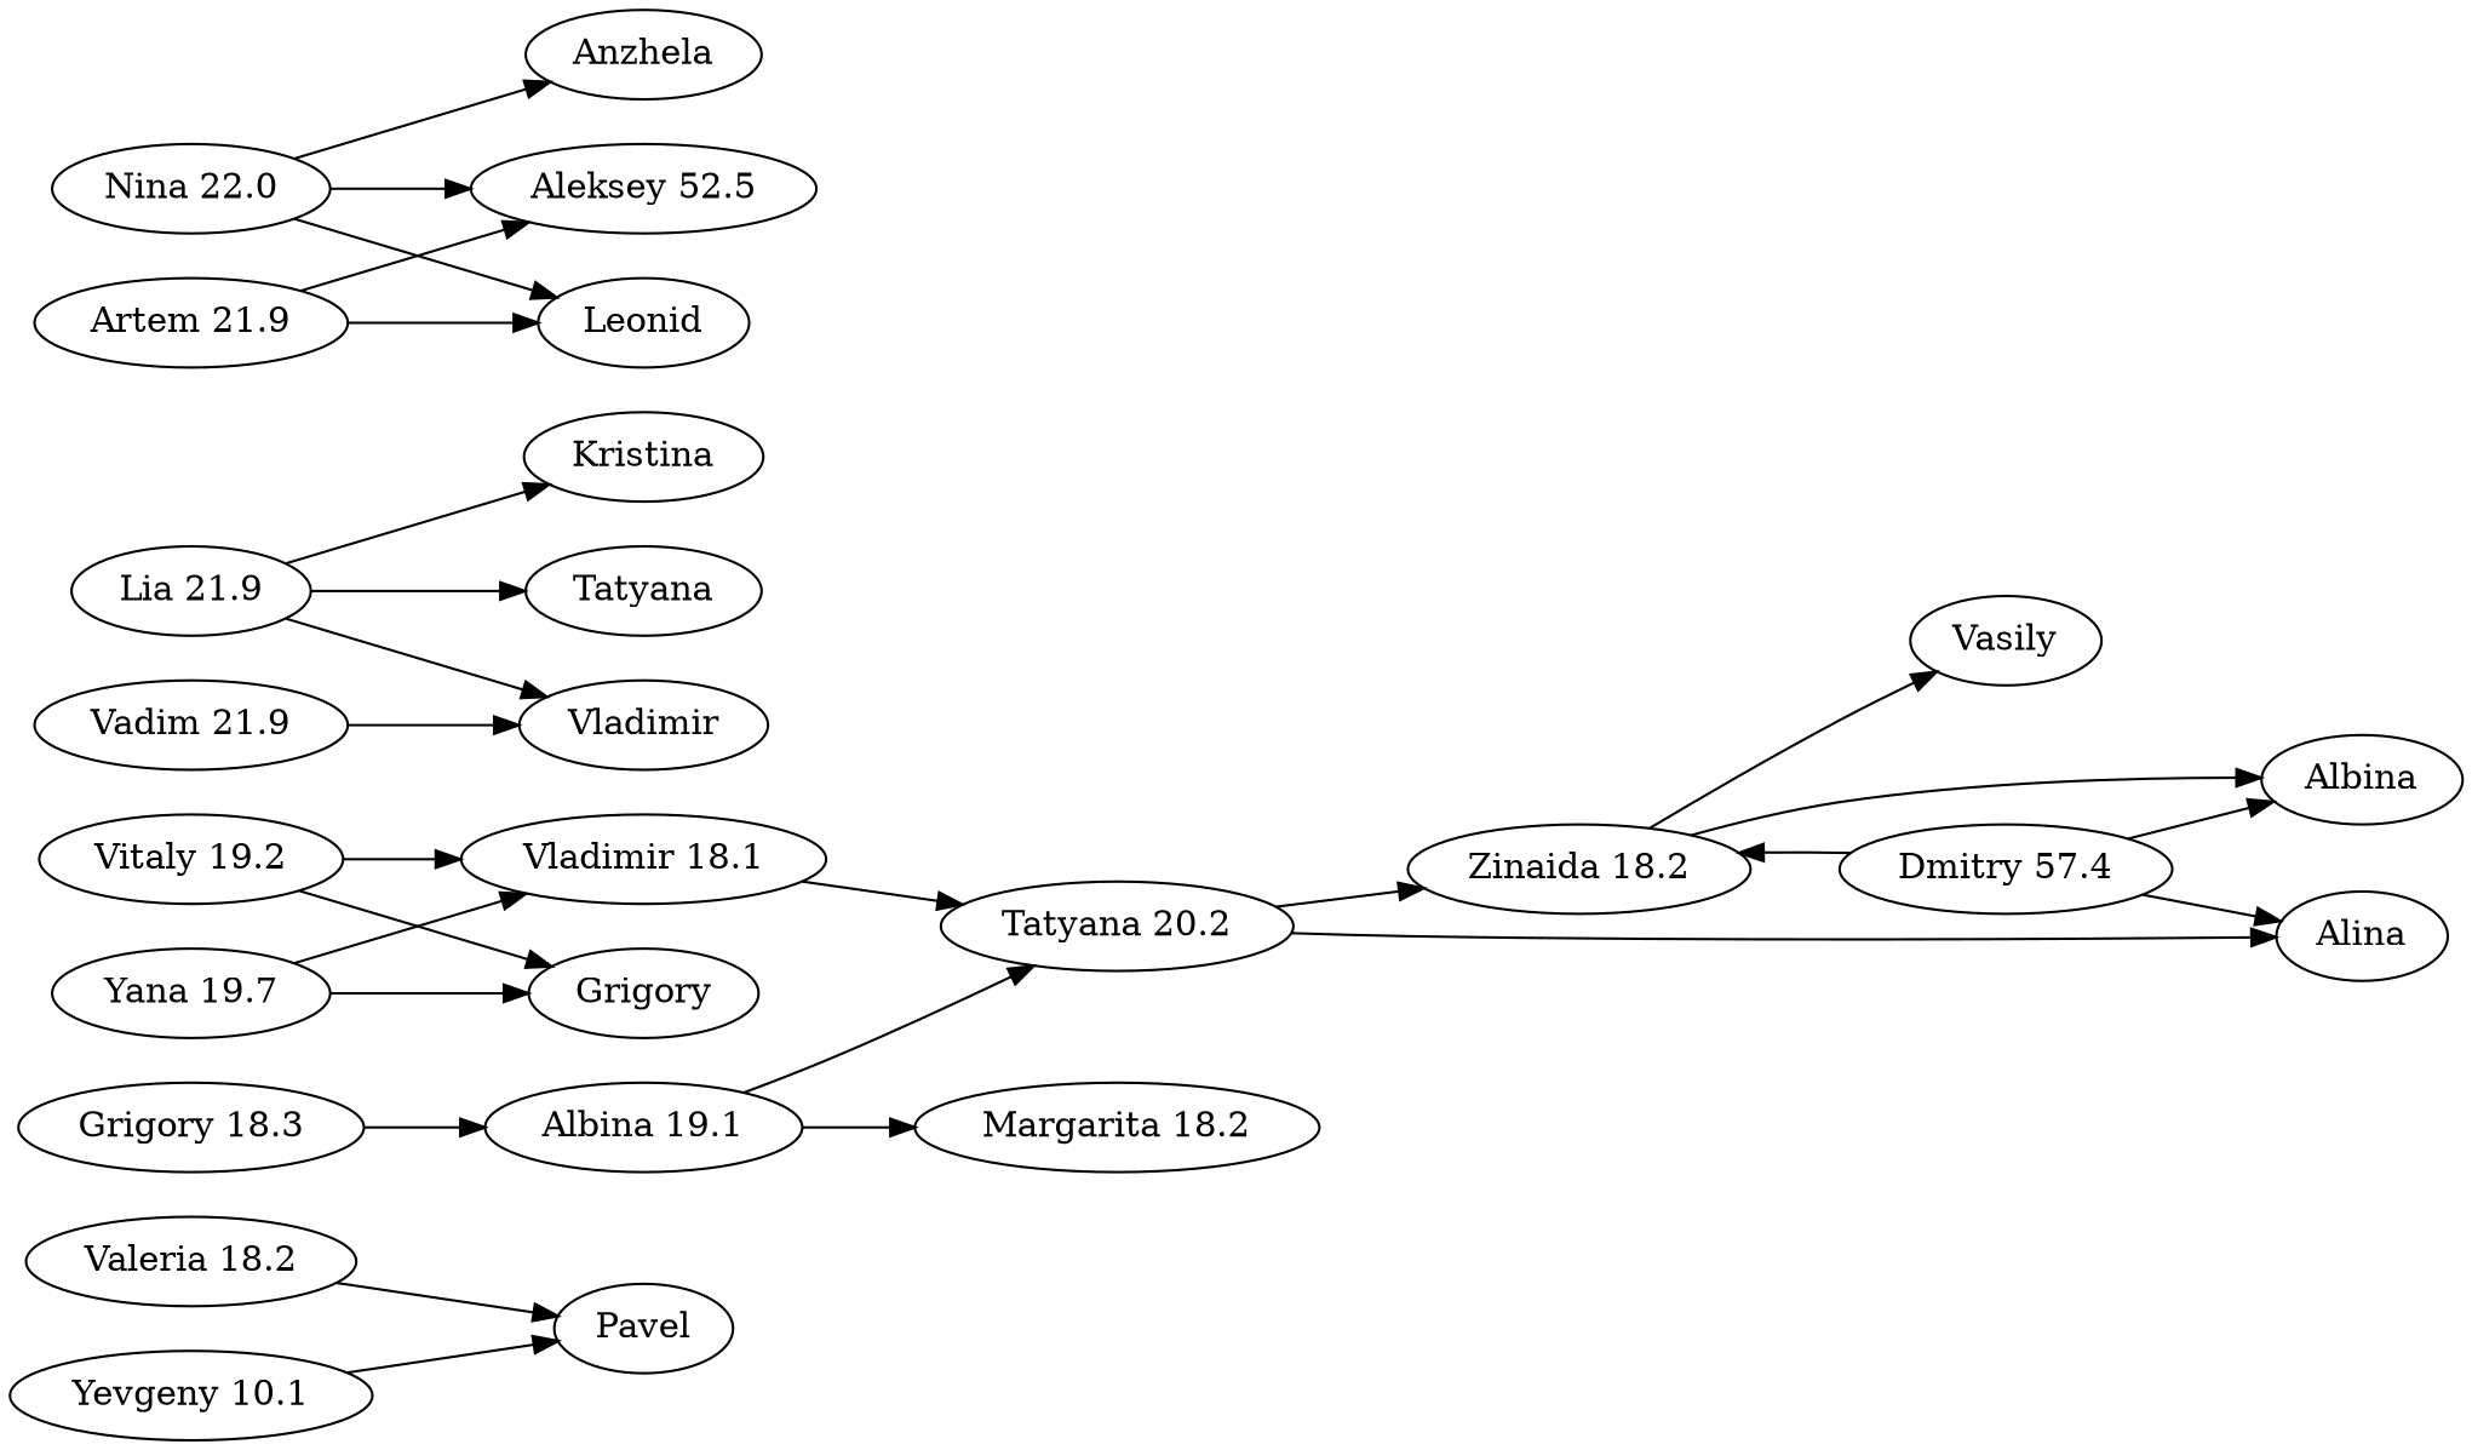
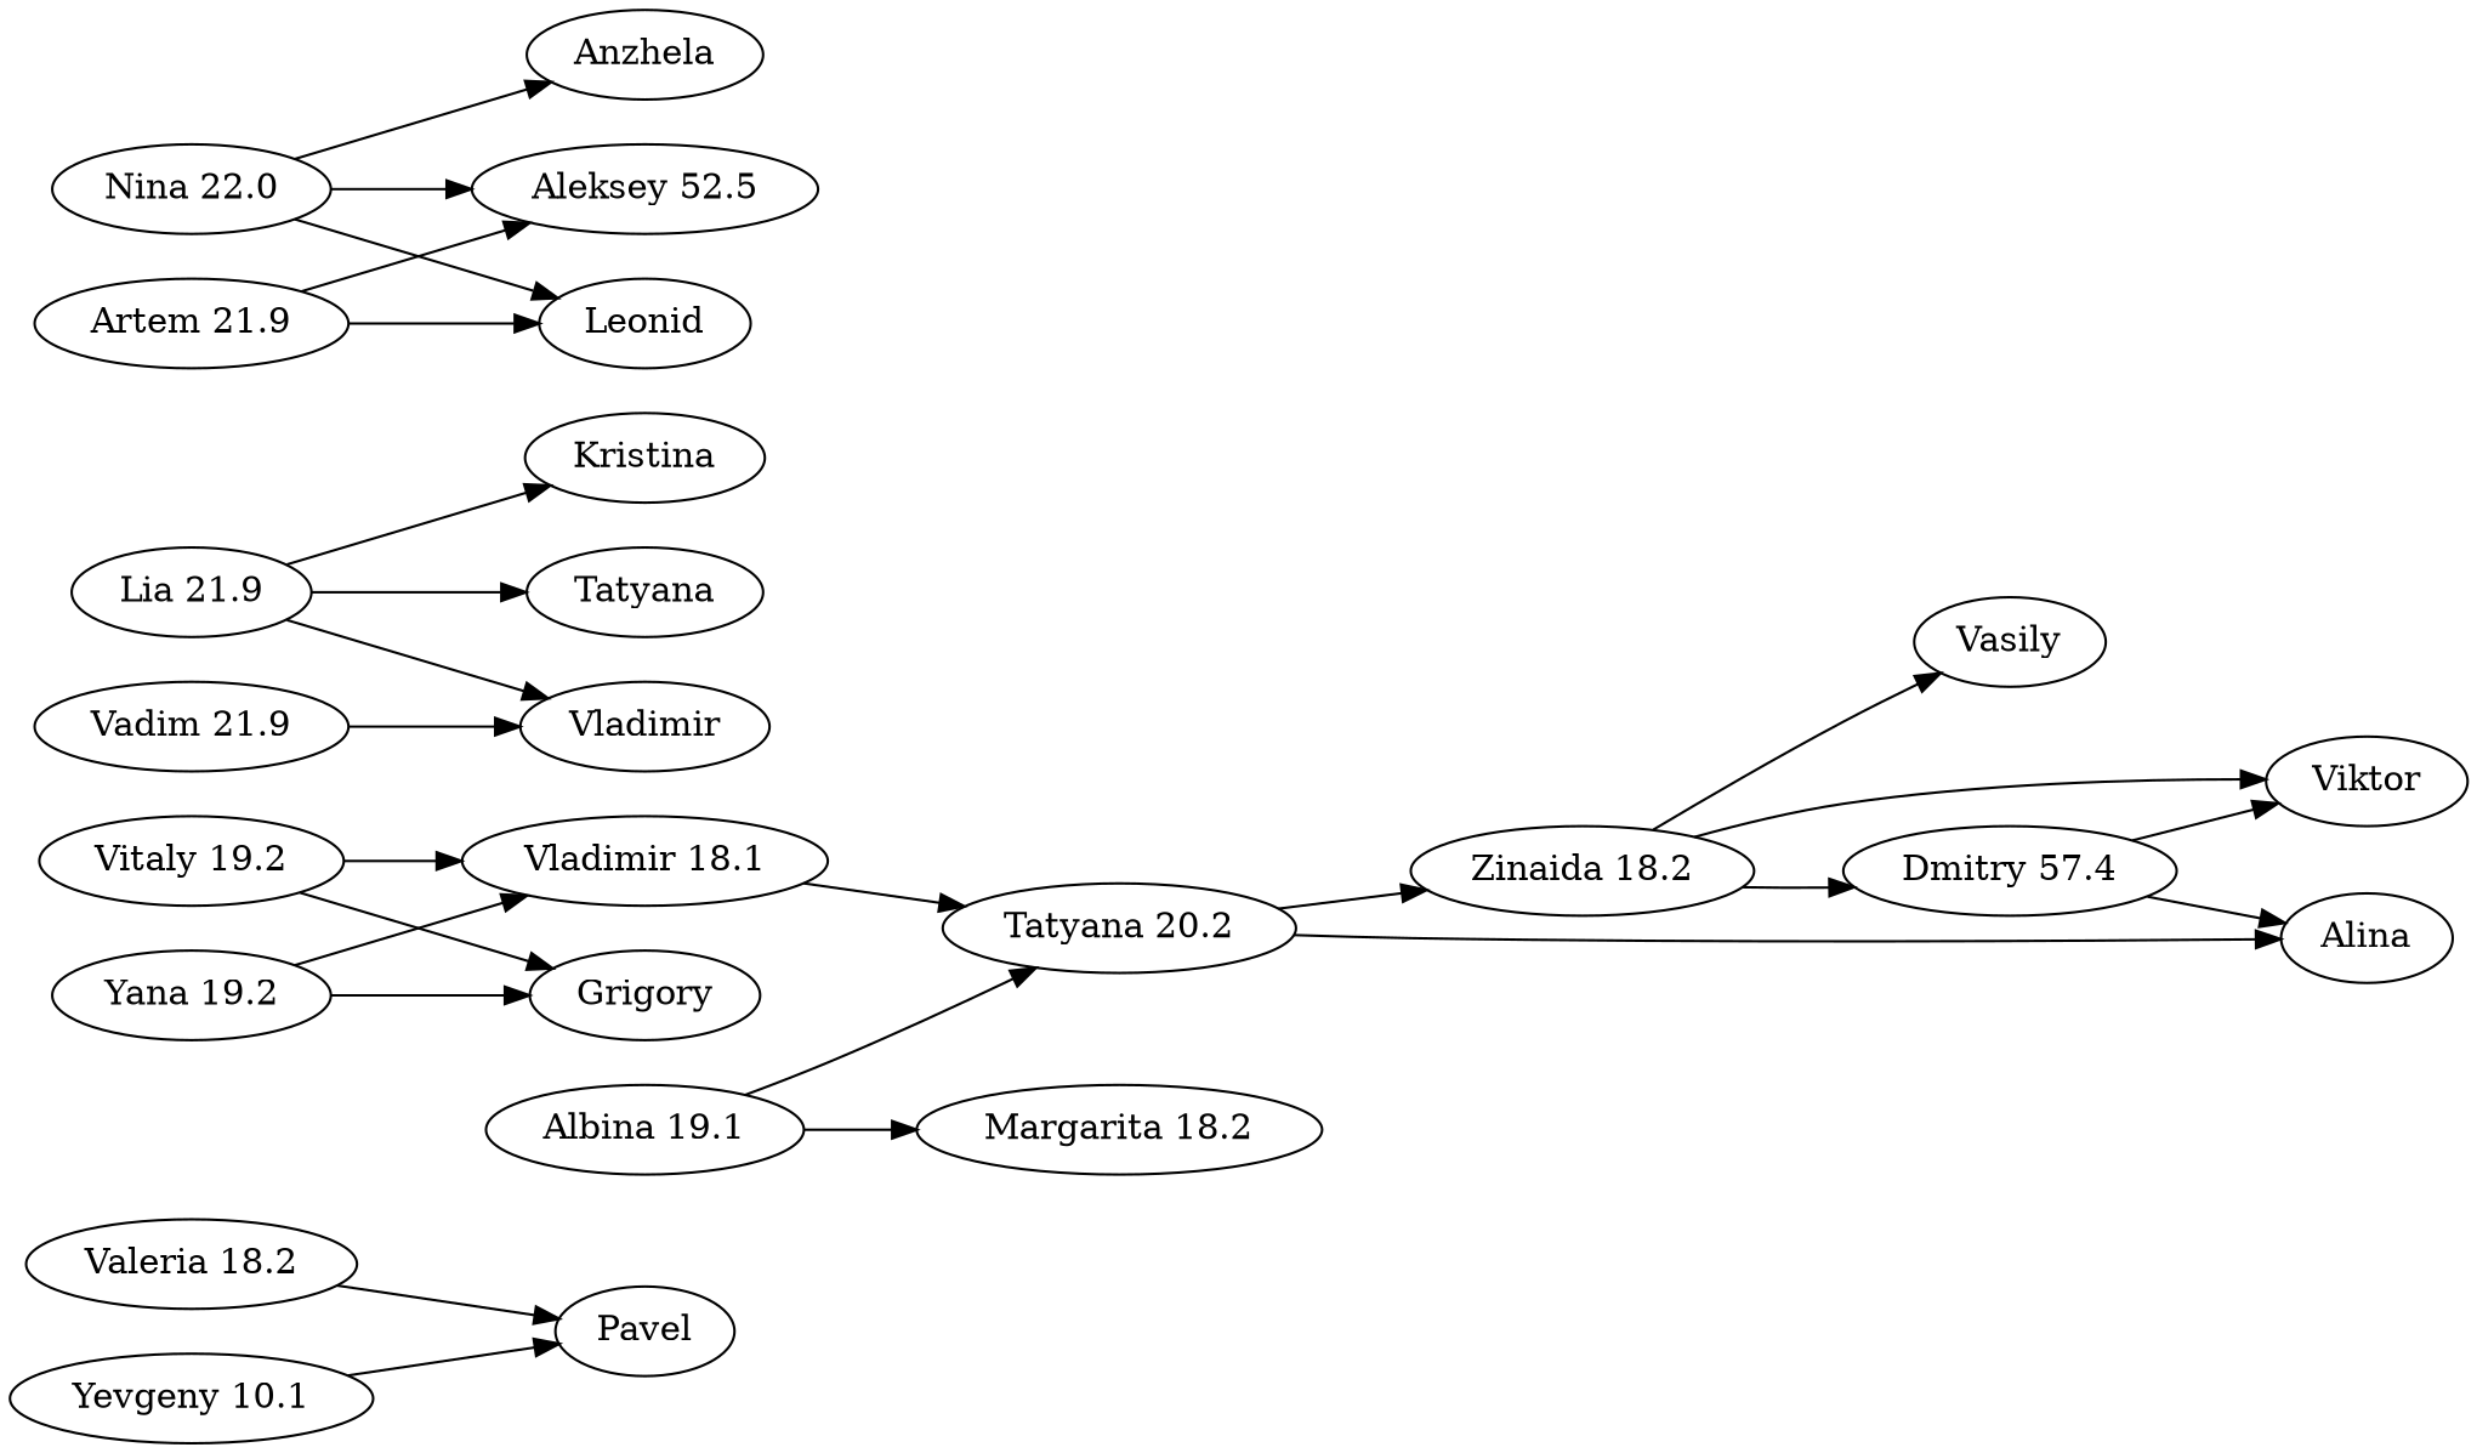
  digraph {
    rankdir=LR
    n1 [label="Valeria 18.2"]
    n2 [label=Pavel]
    n3 [label="Yevgeny 10.1"]
-   n4 [label="Yana 19.7"]
+   n4 [label="Yana 19.2"]
    n5 [label=Grigory]
    n6 [label="Vladimir 18.1"]
    n7 [label="Tatyana 20.2"]
    n8 [label="Vitaly 19.2"]
    n9 [label="Margarita 18.2"]
    n10 [label="Albina 19.1"]
-   n11 [label="Grigory 18.3"]
    n12 [label="Zinaida 18.2"]
    n13 [label=Alina]
    n14 [label="Lia 21.9"]
    n15 [label=Kristina]
    n16 [label=Tatyana]
    n17 [label=Vladimir]
    n18 [label="Vadim 21.9"]
    n19 [label="Nina 22.0"]
    n20 [label=Anzhela]
    n21 [label=Leonid]
    n22 [label="Aleksey 52.5"]
    n23 [label="Artem 21.9"]
    n24 [label=Vasily]
-   n25 [label=Albina]
+   n25 [label=Viktor]
    n26 [label="Dmitry 57.4"]
    n1 -> n2
    n3 -> n2
    n4 -> n5
    n4 -> n6
    n6 -> n7
    n7 -> n12
    n7 -> n13
    n8 -> n5
    n8 -> n6
    n10 -> n7
    n10 -> n9
-   n11 -> n10
    n12 -> n24
    n12 -> n25
    n14 -> n15
    n14 -> n16
    n14 -> n17
    n18 -> n17
    n19 -> n20
    n19 -> n21
    n19 -> n22
    n23 -> n21
    n23 -> n22
-   n26 -> n12
+   n12 -> n26
    n26 -> n13
    n26 -> n25
  }
